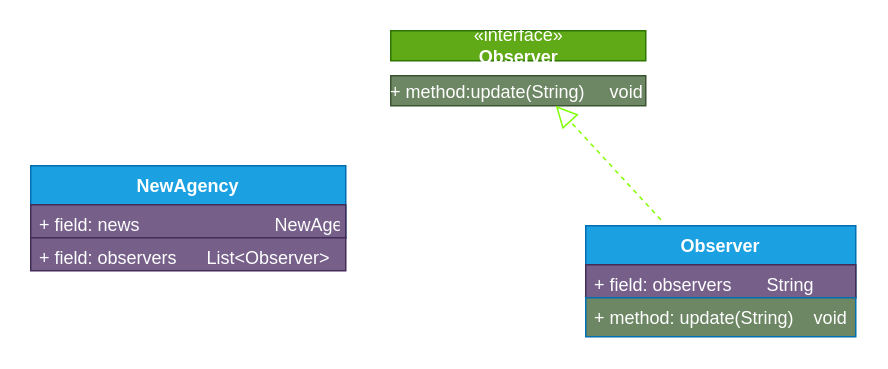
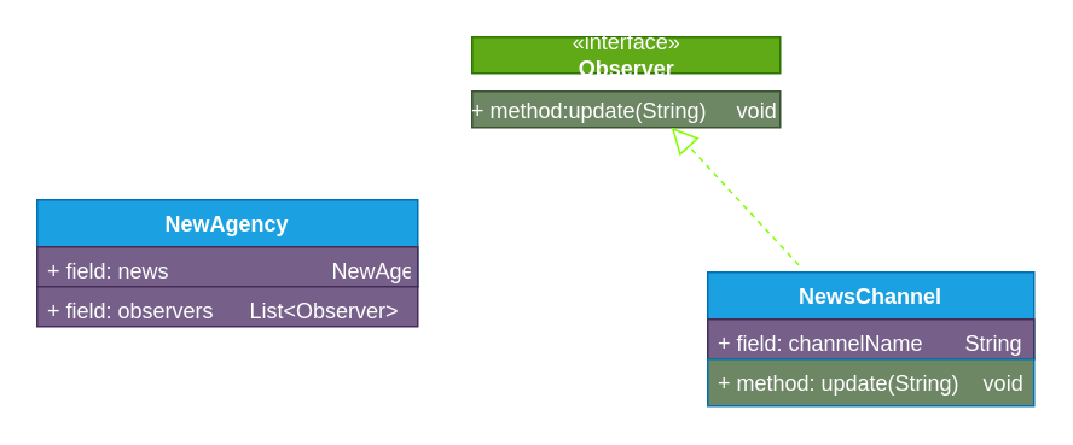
  <mxCell id="0" />
  <mxCell id="1" parent="0" />
  <mxCell id="2" value="«interface»&lt;br&gt;&lt;b&gt;Observer&lt;/b&gt;" style="html=1;fillColor=#60a917;fontColor=#ffffff;strokeColor=#2D7600;" vertex="1" parent="1"><mxGeometry x="260" y="20" width="170" height="20" as="geometry" /></mxCell>
  <mxCell id="3" value="&lt;p style=&quot;margin: 4px 0px 0px;&quot;&gt;+ method:update(String)&amp;nbsp; &amp;nbsp; &amp;nbsp;void&lt;br&gt;&lt;br&gt;&lt;/p&gt;" style="verticalAlign=top;align=left;overflow=fill;fontSize=12;fontFamily=Helvetica;html=1;fillColor=#6d8764;fontColor=#ffffff;strokeColor=#3A5431;" vertex="1" parent="1"><mxGeometry x="260" y="50" width="170" height="20" as="geometry" /></mxCell>
- <mxCell id="4" value="Observer" style="swimlane;fontStyle=1;align=center;verticalAlign=top;childLayout=stackLayout;horizontal=1;startSize=26;horizontalStack=0;resizeParent=1;resizeParentMax=0;resizeLast=0;collapsible=1;marginBottom=0;fillColor=#1ba1e2;fontColor=#ffffff;strokeColor=#006EAF;" vertex="1" parent="1"><mxGeometry x="390" y="150" width="180" height="48" as="geometry" /></mxCell>
- <mxCell id="5" value="+ field: observers       String" style="text;strokeColor=#432D57;fillColor=#76608a;align=left;verticalAlign=top;spacingLeft=4;spacingRight=4;overflow=hidden;rotatable=0;points=[[0,0.5],[1,0.5]];portConstraint=eastwest;fontColor=#ffffff;" vertex="1" parent="4"><mxGeometry y="26" width="180" height="22" as="geometry" /></mxCell>
+ <mxCell id="4" value="NewsChannel" style="swimlane;fontStyle=1;align=center;verticalAlign=top;childLayout=stackLayout;horizontal=1;startSize=26;horizontalStack=0;resizeParent=1;resizeParentMax=0;resizeLast=0;collapsible=1;marginBottom=0;fillColor=#1ba1e2;fontColor=#ffffff;strokeColor=#006EAF;" vertex="1" parent="1"><mxGeometry x="390" y="150" width="180" height="48" as="geometry" /></mxCell>
+ <mxCell id="5" value="+ field: channelName       String" style="text;strokeColor=#432D57;fillColor=#76608a;align=left;verticalAlign=top;spacingLeft=4;spacingRight=4;overflow=hidden;rotatable=0;points=[[0,0.5],[1,0.5]];portConstraint=eastwest;fontColor=#ffffff;" vertex="1" parent="4"><mxGeometry y="26" width="180" height="22" as="geometry" /></mxCell>
  <mxCell id="6" value="+ method: update(String)    void" style="text;strokeColor=#006EAF;fillColor=#6D8764;align=left;verticalAlign=top;spacingLeft=4;spacingRight=4;overflow=hidden;rotatable=0;points=[[0,0.5],[1,0.5]];portConstraint=eastwest;fontColor=#FFFFFF;" vertex="1" parent="1"><mxGeometry x="390" y="198" width="180" height="26" as="geometry" /></mxCell>
  <mxCell id="7" value="NewAgency" style="swimlane;fontStyle=1;align=center;verticalAlign=top;childLayout=stackLayout;horizontal=1;startSize=26;horizontalStack=0;resizeParent=1;resizeParentMax=0;resizeLast=0;collapsible=1;marginBottom=0;fillColor=#1ba1e2;fontColor=#ffffff;strokeColor=#006EAF;" vertex="1" parent="1"><mxGeometry x="20" y="110" width="210" height="48" as="geometry" /></mxCell>
  <mxCell id="8" value="+ field: news                           NewAgency" style="text;strokeColor=#432D57;fillColor=#76608a;align=left;verticalAlign=top;spacingLeft=4;spacingRight=4;overflow=hidden;rotatable=0;points=[[0,0.5],[1,0.5]];portConstraint=eastwest;fontColor=#ffffff;" vertex="1" parent="7"><mxGeometry y="26" width="210" height="22" as="geometry" /></mxCell>
  <mxCell id="9" value="+ field: observers      List&lt;Observer&gt;" style="text;strokeColor=#432D57;fillColor=#76608a;align=left;verticalAlign=top;spacingLeft=4;spacingRight=4;overflow=hidden;rotatable=0;points=[[0,0.5],[1,0.5]];portConstraint=eastwest;fontColor=#ffffff;" vertex="1" parent="1"><mxGeometry x="20" y="158" width="210" height="22" as="geometry" /></mxCell>
  <mxCell id="10" value="" style="endArrow=block;dashed=1;endFill=0;endSize=12;html=1;rounded=0;fillColor=#60a917;strokeColor=#80FF00;" edge="1" parent="1"><mxGeometry width="160" relative="1" as="geometry"><mxPoint x="440.14" y="146" as="sourcePoint" /><mxPoint x="370" y="70" as="targetPoint" /><Array as="points"><mxPoint x="440" y="146.4" /></Array></mxGeometry></mxCell>
